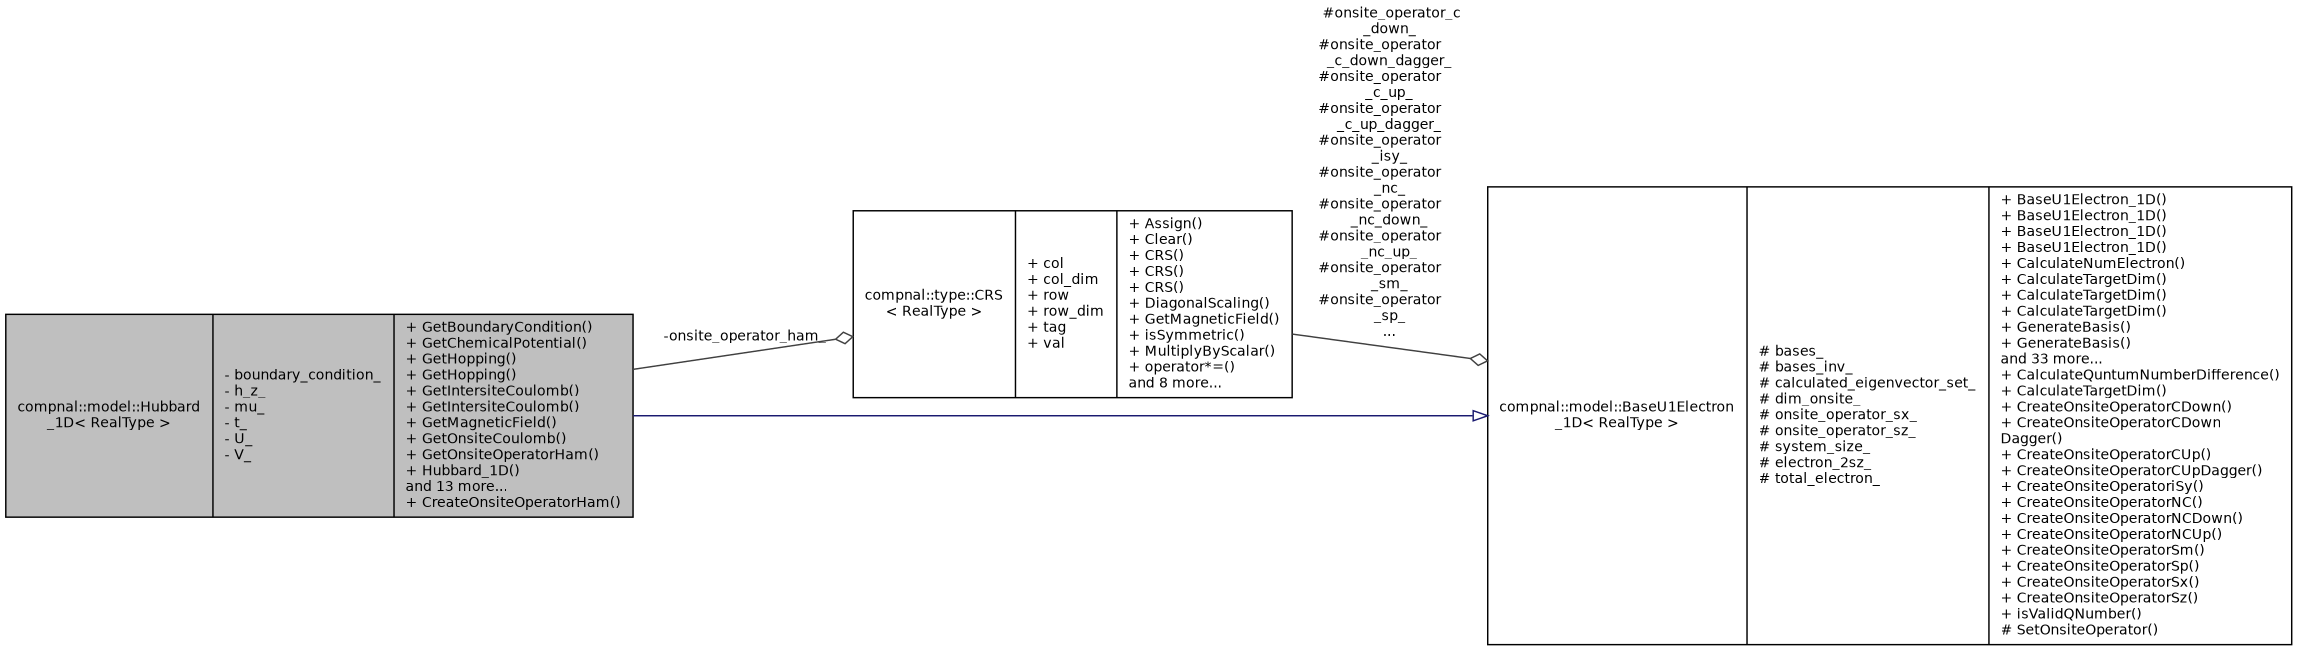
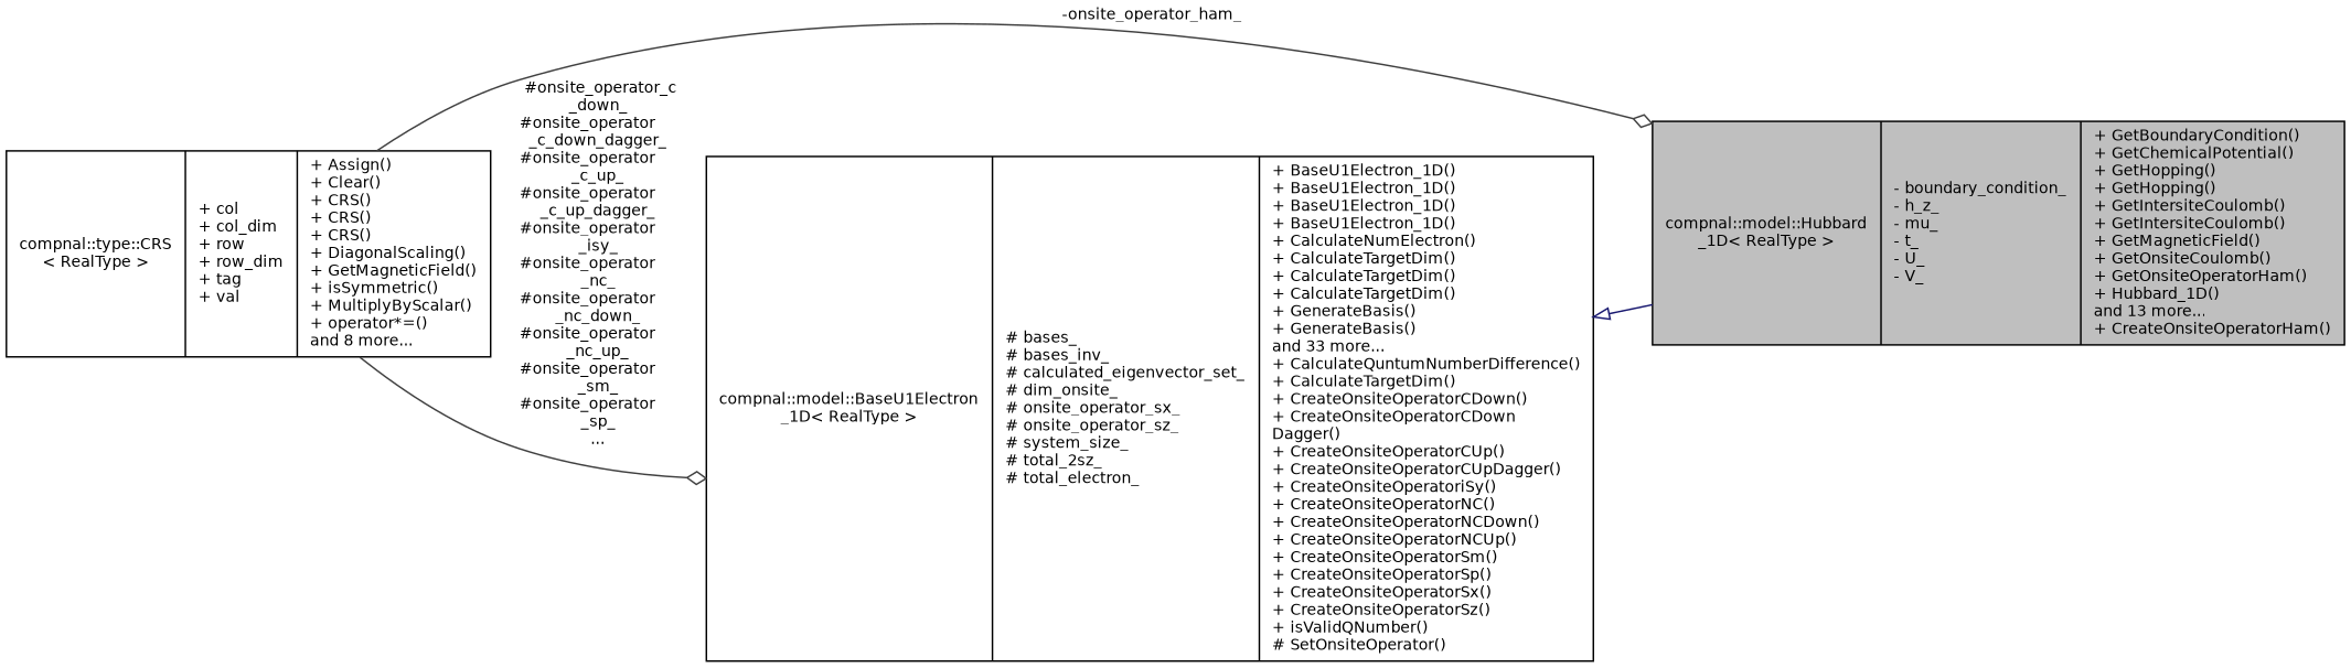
  digraph {
    rankdir=LR
    node [color=black fillcolor=white fontname=Helvetica fontsize=10 shape=record style=filled]
    edge [color=grey25 fontname=Helvetica fontsize=10 labelfontname=Helvetica labelfontsize=10 style=solid arrowhead=odiamond]
    n1 [fillcolor=grey75 fontcolor=black height=0.2 label="{compnal::model::Hubbard\l_1D\< RealType \>\n|- boundary_condition_\l- h_z_\l- mu_\l- t_\l- U_\l- V_\l|+ GetBoundaryCondition()\l+ GetChemicalPotential()\l+ GetHopping()\l+ GetHopping()\l+ GetIntersiteCoulomb()\l+ GetIntersiteCoulomb()\l+ GetMagneticField()\l+ GetOnsiteCoulomb()\l+ GetOnsiteOperatorHam()\l+ Hubbard_1D()\land 13 more...\l+ CreateOnsiteOperatorHam()\l}" width=0.4]
-   n2 [height=0.2 label="{compnal::model::BaseU1Electron\l_1D\< RealType \>\n|# bases_\l# bases_inv_\l# calculated_eigenvector_set_\l# dim_onsite_\l# onsite_operator_sx_\l# onsite_operator_sz_\l# system_size_\l# electron_2sz_\l# total_electron_\l|+ BaseU1Electron_1D()\l+ BaseU1Electron_1D()\l+ BaseU1Electron_1D()\l+ BaseU1Electron_1D()\l+ CalculateNumElectron()\l+ CalculateTargetDim()\l+ CalculateTargetDim()\l+ CalculateTargetDim()\l+ GenerateBasis()\l+ GenerateBasis()\land 33 more...\l+ CalculateQuntumNumberDifference()\l+ CalculateTargetDim()\l+ CreateOnsiteOperatorCDown()\l+ CreateOnsiteOperatorCDown\lDagger()\l+ CreateOnsiteOperatorCUp()\l+ CreateOnsiteOperatorCUpDagger()\l+ CreateOnsiteOperatoriSy()\l+ CreateOnsiteOperatorNC()\l+ CreateOnsiteOperatorNCDown()\l+ CreateOnsiteOperatorNCUp()\l+ CreateOnsiteOperatorSm()\l+ CreateOnsiteOperatorSp()\l+ CreateOnsiteOperatorSx()\l+ CreateOnsiteOperatorSz()\l+ isValidQNumber()\l# SetOnsiteOperator()\l}" width=0.4]
+   n2 [height=0.2 label="{compnal::model::BaseU1Electron\l_1D\< RealType \>\n|# bases_\l# bases_inv_\l# calculated_eigenvector_set_\l# dim_onsite_\l# onsite_operator_sx_\l# onsite_operator_sz_\l# system_size_\l# total_2sz_\l# total_electron_\l|+ BaseU1Electron_1D()\l+ BaseU1Electron_1D()\l+ BaseU1Electron_1D()\l+ BaseU1Electron_1D()\l+ CalculateNumElectron()\l+ CalculateTargetDim()\l+ CalculateTargetDim()\l+ CalculateTargetDim()\l+ GenerateBasis()\l+ GenerateBasis()\land 33 more...\l+ CalculateQuntumNumberDifference()\l+ CalculateTargetDim()\l+ CreateOnsiteOperatorCDown()\l+ CreateOnsiteOperatorCDown\lDagger()\l+ CreateOnsiteOperatorCUp()\l+ CreateOnsiteOperatorCUpDagger()\l+ CreateOnsiteOperatoriSy()\l+ CreateOnsiteOperatorNC()\l+ CreateOnsiteOperatorNCDown()\l+ CreateOnsiteOperatorNCUp()\l+ CreateOnsiteOperatorSm()\l+ CreateOnsiteOperatorSp()\l+ CreateOnsiteOperatorSx()\l+ CreateOnsiteOperatorSz()\l+ isValidQNumber()\l# SetOnsiteOperator()\l}" width=0.4]
    n3 [height=0.2 label="{compnal::type::CRS\l\< RealType \>\n|+ col\l+ col_dim\l+ row\l+ row_dim\l+ tag\l+ val\l|+ Assign()\l+ Clear()\l+ CRS()\l+ CRS()\l+ CRS()\l+ DiagonalScaling()\l+ GetMagneticField()\l+ isSymmetric()\l+ MultiplyByScalar()\l+ operator*=()\land 8 more...\l}" width=0.4]
    n2 -> n1 [arrowtail=onormal color=midnightblue dir=back arrowhead=""]
-   n1 -> n3 [label=" -onsite_operator_ham_"]
+   n3 -> n1 [label=" -onsite_operator_ham_"]
    n3 -> n2 [label=" #onsite_operator_c\l_down_\n#onsite_operator\l_c_down_dagger_\n#onsite_operator\l_c_up_\n#onsite_operator\l_c_up_dagger_\n#onsite_operator\l_isy_\n#onsite_operator\l_nc_\n#onsite_operator\l_nc_down_\n#onsite_operator\l_nc_up_\n#onsite_operator\l_sm_\n#onsite_operator\l_sp_\n..."]
  }
